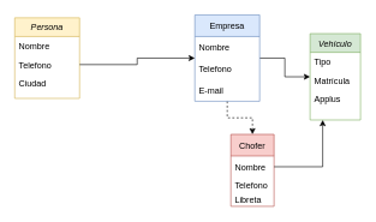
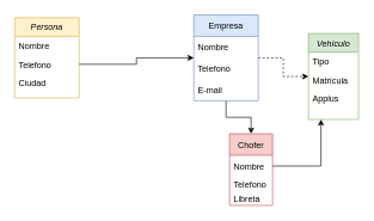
  <mxCell id="0" />
  <mxCell id="1" parent="0" />
  <mxCell id="2" value="Persona" style="swimlane;fontStyle=2;align=center;verticalAlign=top;childLayout=stackLayout;horizontal=1;startSize=26;horizontalStack=0;resizeParent=1;resizeLast=0;collapsible=1;marginBottom=0;rounded=0;shadow=0;strokeWidth=1;fillColor=#fff2cc;strokeColor=#d6b656;" parent="1" vertex="1"><mxGeometry x="20" y="24" width="90" height="112" as="geometry"><mxRectangle x="230" y="140" width="160" height="26" as="alternateBounds" /></mxGeometry></mxCell>
  <mxCell id="3" value="Nombre" style="text;align=left;verticalAlign=top;spacingLeft=4;spacingRight=4;overflow=hidden;rotatable=0;points=[[0,0.5],[1,0.5]];portConstraint=eastwest;" parent="2" vertex="1"><mxGeometry y="26" width="90" height="26" as="geometry" /></mxCell>
  <mxCell id="4" value="Telefono" style="text;align=left;verticalAlign=top;spacingLeft=4;spacingRight=4;overflow=hidden;rotatable=0;points=[[0,0.5],[1,0.5]];portConstraint=eastwest;rounded=0;shadow=0;html=0;" vertex="1" parent="2"><mxGeometry y="52" width="90" height="26" as="geometry" /></mxCell>
  <mxCell id="5" value="Ciudad        " style="text;align=left;verticalAlign=top;spacingLeft=4;spacingRight=4;overflow=hidden;rotatable=0;points=[[0,0.5],[1,0.5]];portConstraint=eastwest;rounded=0;shadow=0;html=0;" vertex="1" parent="2"><mxGeometry y="78" width="90" height="26" as="geometry" /></mxCell>
- <mxCell id="6" style="edgeStyle=orthogonalEdgeStyle;rounded=0;orthogonalLoop=1;jettySize=auto;html=1;" edge="1" parent="1" source="8" target="12"><mxGeometry relative="1" as="geometry" /></mxCell>
- <mxCell id="7" style="edgeStyle=orthogonalEdgeStyle;rounded=0;orthogonalLoop=1;jettySize=auto;html=1;entryX=0.5;entryY=0;entryDx=0;entryDy=0;dashed=1;" edge="1" parent="1" source="8" target="17"><mxGeometry relative="1" as="geometry" /></mxCell>
+ <mxCell id="6" style="edgeStyle=orthogonalEdgeStyle;rounded=0;orthogonalLoop=1;jettySize=auto;html=1;dashed=1;" edge="1" parent="1" source="8" target="12"><mxGeometry relative="1" as="geometry" /></mxCell>
+ <mxCell id="7" style="edgeStyle=orthogonalEdgeStyle;rounded=0;orthogonalLoop=1;jettySize=auto;html=1;entryX=0.5;entryY=0;entryDx=0;entryDy=0;" edge="1" parent="1" source="8" target="17"><mxGeometry relative="1" as="geometry" /></mxCell>
  <mxCell id="8" value="Empresa" style="swimlane;fontStyle=0;childLayout=stackLayout;horizontal=1;startSize=30;horizontalStack=0;resizeParent=1;resizeParentMax=0;resizeLast=0;collapsible=1;marginBottom=0;fillColor=#dae8fc;strokeColor=#6c8ebf;" vertex="1" parent="1"><mxGeometry x="270" y="20" width="90" height="120" as="geometry" /></mxCell>
  <mxCell id="9" value="Nombre " style="text;strokeColor=none;fillColor=none;align=left;verticalAlign=middle;spacingLeft=4;spacingRight=4;overflow=hidden;points=[[0,0.5],[1,0.5]];portConstraint=eastwest;rotatable=0;" vertex="1" parent="8"><mxGeometry y="30" width="90" height="30" as="geometry" /></mxCell>
  <mxCell id="10" value="Telefono    " style="text;strokeColor=none;fillColor=none;align=left;verticalAlign=middle;spacingLeft=4;spacingRight=4;overflow=hidden;points=[[0,0.5],[1,0.5]];portConstraint=eastwest;rotatable=0;" vertex="1" parent="8"><mxGeometry y="60" width="90" height="30" as="geometry" /></mxCell>
  <mxCell id="11" value="E-mail" style="text;strokeColor=none;fillColor=none;align=left;verticalAlign=middle;spacingLeft=4;spacingRight=4;overflow=hidden;points=[[0,0.5],[1,0.5]];portConstraint=eastwest;rotatable=0;" vertex="1" parent="8"><mxGeometry y="90" width="90" height="30" as="geometry" /></mxCell>
  <mxCell id="12" value="Vehículo" style="swimlane;fontStyle=2;align=center;verticalAlign=top;childLayout=stackLayout;horizontal=1;startSize=26;horizontalStack=0;resizeParent=1;resizeLast=0;collapsible=1;marginBottom=0;rounded=0;shadow=0;strokeWidth=1;fillColor=#d5e8d4;strokeColor=#82b366;" vertex="1" parent="1"><mxGeometry x="430" y="46" width="70" height="120" as="geometry"><mxRectangle x="230" y="140" width="160" height="26" as="alternateBounds" /></mxGeometry></mxCell>
  <mxCell id="13" value="Tipo" style="text;align=left;verticalAlign=top;spacingLeft=4;spacingRight=4;overflow=hidden;rotatable=0;points=[[0,0.5],[1,0.5]];portConstraint=eastwest;" vertex="1" parent="12"><mxGeometry y="26" width="70" height="26" as="geometry" /></mxCell>
  <mxCell id="14" value="Matrícula" style="text;align=left;verticalAlign=top;spacingLeft=4;spacingRight=4;overflow=hidden;rotatable=0;points=[[0,0.5],[1,0.5]];portConstraint=eastwest;rounded=0;shadow=0;html=0;" vertex="1" parent="12"><mxGeometry y="52" width="70" height="26" as="geometry" /></mxCell>
  <mxCell id="15" value="Applus" style="text;align=left;verticalAlign=top;spacingLeft=4;spacingRight=4;overflow=hidden;rotatable=0;points=[[0,0.5],[1,0.5]];portConstraint=eastwest;rounded=0;shadow=0;html=0;" vertex="1" parent="12"><mxGeometry y="78" width="70" height="26" as="geometry" /></mxCell>
  <mxCell id="16" style="edgeStyle=orthogonalEdgeStyle;rounded=0;orthogonalLoop=1;jettySize=auto;html=1;exitX=1;exitY=0.5;exitDx=0;exitDy=0;entryX=0;entryY=0.5;entryDx=0;entryDy=0;" edge="1" parent="1" source="4" target="8"><mxGeometry relative="1" as="geometry" /></mxCell>
  <mxCell id="17" value="Chofer" style="swimlane;fontStyle=0;childLayout=stackLayout;horizontal=1;startSize=30;horizontalStack=0;resizeParent=1;resizeParentMax=0;resizeLast=0;collapsible=1;marginBottom=0;fillColor=#f8cecc;strokeColor=#b85450;" vertex="1" parent="1"><mxGeometry x="320" y="186" width="60" height="100" as="geometry" /></mxCell>
  <mxCell id="18" value="Nombre " style="text;strokeColor=none;fillColor=none;align=left;verticalAlign=middle;spacingLeft=4;spacingRight=4;overflow=hidden;points=[[0,0.5],[1,0.5]];portConstraint=eastwest;rotatable=0;" vertex="1" parent="17"><mxGeometry y="30" width="60" height="30" as="geometry" /></mxCell>
  <mxCell id="19" value="Telefono    " style="text;strokeColor=none;fillColor=none;align=left;verticalAlign=middle;spacingLeft=4;spacingRight=4;overflow=hidden;points=[[0,0.5],[1,0.5]];portConstraint=eastwest;rotatable=0;" vertex="1" parent="17"><mxGeometry y="60" width="60" height="20" as="geometry" /></mxCell>
  <mxCell id="20" value="Libreta" style="text;strokeColor=none;fillColor=none;align=left;verticalAlign=middle;spacingLeft=4;spacingRight=4;overflow=hidden;points=[[0,0.5],[1,0.5]];portConstraint=eastwest;rotatable=0;" vertex="1" parent="17"><mxGeometry y="80" width="60" height="20" as="geometry" /></mxCell>
  <mxCell id="21" style="edgeStyle=orthogonalEdgeStyle;rounded=0;orthogonalLoop=1;jettySize=auto;html=1;exitX=1;exitY=0.5;exitDx=0;exitDy=0;entryX=0.25;entryY=1;entryDx=0;entryDy=0;" edge="1" parent="1" source="18" target="12"><mxGeometry relative="1" as="geometry" /></mxCell>
